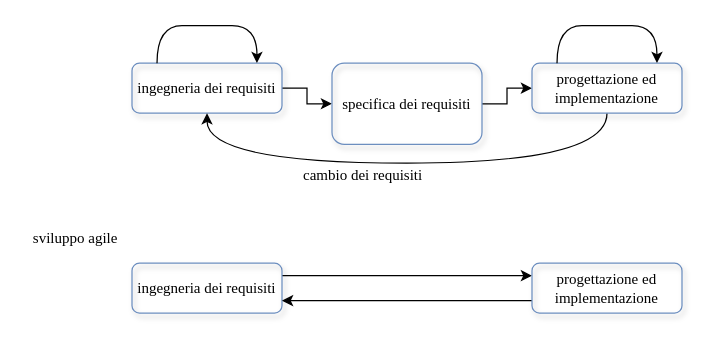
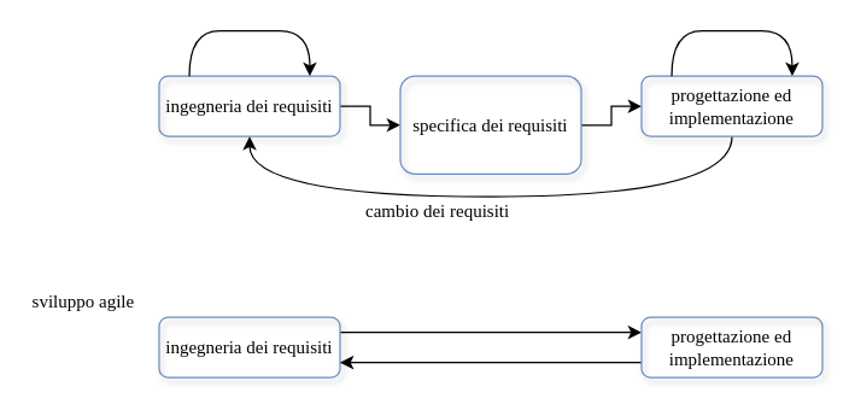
  <mxCell id="0" />
  <mxCell id="1" parent="0" />
  <mxCell id="2" style="edgeStyle=orthogonalEdgeStyle;rounded=0;orthogonalLoop=1;jettySize=auto;html=1;entryX=0;entryY=0.5;entryDx=0;entryDy=0;fontFamily=Times New Roman;" edge="1" parent="1" source="3" target="5"><mxGeometry relative="1" as="geometry" /></mxCell>
  <mxCell id="3" value="ingegneria dei requisiti" style="rounded=1;whiteSpace=wrap;html=1;fillColor=none;gradientColor=#7ea6e0;strokeColor=#6c8ebf;shadow=1;fontFamily=Times New Roman;" vertex="1" parent="1"><mxGeometry x="105" y="50" width="120" height="40" as="geometry" /></mxCell>
  <mxCell id="4" style="edgeStyle=orthogonalEdgeStyle;rounded=0;orthogonalLoop=1;jettySize=auto;html=1;entryX=0;entryY=0.5;entryDx=0;entryDy=0;fontFamily=Times New Roman;" edge="1" parent="1" source="5" target="7"><mxGeometry relative="1" as="geometry" /></mxCell>
  <mxCell id="5" value="specifica dei requisiti" style="rounded=1;whiteSpace=wrap;html=1;fillColor=none;gradientColor=#7ea6e0;strokeColor=#6c8ebf;shadow=1;fontFamily=Times New Roman;" vertex="1" parent="1"><mxGeometry x="265" y="50" width="120" height="65" as="geometry" /></mxCell>
  <mxCell id="6" style="edgeStyle=orthogonalEdgeStyle;rounded=0;orthogonalLoop=1;jettySize=auto;html=1;entryX=0.5;entryY=1;entryDx=0;entryDy=0;curved=1;fontFamily=Times New Roman;" edge="1" parent="1" source="7" target="3"><mxGeometry relative="1" as="geometry"><Array as="points"><mxPoint x="485" y="130" /><mxPoint x="165" y="130" /></Array></mxGeometry></mxCell>
  <mxCell id="7" value="progettazione ed implementazione" style="rounded=1;whiteSpace=wrap;html=1;fillColor=none;gradientColor=#7ea6e0;strokeColor=#6c8ebf;shadow=1;fontFamily=Times New Roman;" vertex="1" parent="1"><mxGeometry x="425" y="50" width="120" height="40" as="geometry" /></mxCell>
  <mxCell id="8" value="" style="endArrow=classic;html=1;rounded=0;entryX=0.833;entryY=0;entryDx=0;entryDy=0;entryPerimeter=0;curved=1;fontFamily=Times New Roman;" edge="1" parent="1" target="3"><mxGeometry width="50" height="50" relative="1" as="geometry"><mxPoint x="125" y="50" as="sourcePoint" /><mxPoint x="205" y="30" as="targetPoint" /><Array as="points"><mxPoint x="125" y="20" /><mxPoint x="165" y="20" /><mxPoint x="205" y="20" /></Array></mxGeometry></mxCell>
  <mxCell id="9" value="" style="endArrow=classic;html=1;rounded=0;entryX=0.833;entryY=0;entryDx=0;entryDy=0;entryPerimeter=0;curved=1;fontFamily=Times New Roman;" edge="1" parent="1"><mxGeometry width="50" height="50" relative="1" as="geometry"><mxPoint x="445" y="50" as="sourcePoint" /><mxPoint x="525" y="50" as="targetPoint" /><Array as="points"><mxPoint x="445" y="20" /><mxPoint x="485" y="20" /><mxPoint x="525" y="20" /></Array></mxGeometry></mxCell>
  <mxCell id="10" value="cambio dei requisiti" style="text;html=1;align=center;verticalAlign=middle;whiteSpace=wrap;rounded=0;fontFamily=Times New Roman;" vertex="1" parent="1"><mxGeometry x="230" y="130" width="120" height="20" as="geometry" /></mxCell>
  <mxCell id="11" style="edgeStyle=orthogonalEdgeStyle;rounded=0;orthogonalLoop=1;jettySize=auto;html=1;entryX=0;entryY=0.5;entryDx=0;entryDy=0;fontFamily=Times New Roman;" edge="1" parent="1"><mxGeometry relative="1" as="geometry"><mxPoint x="225" y="220" as="sourcePoint" /><mxPoint x="425" y="220" as="targetPoint" /></mxGeometry></mxCell>
  <mxCell id="12" value="ingegneria dei requisiti" style="rounded=1;whiteSpace=wrap;html=1;fillColor=none;gradientColor=#7ea6e0;strokeColor=#6c8ebf;shadow=1;fontFamily=Times New Roman;" vertex="1" parent="1"><mxGeometry x="105" y="210" width="120" height="40" as="geometry" /></mxCell>
  <mxCell id="13" style="edgeStyle=orthogonalEdgeStyle;rounded=0;orthogonalLoop=1;jettySize=auto;html=1;fontFamily=Times New Roman;" edge="1" parent="1"><mxGeometry relative="1" as="geometry"><mxPoint x="425" y="240" as="sourcePoint" /><mxPoint x="225" y="240" as="targetPoint" /></mxGeometry></mxCell>
  <mxCell id="14" value="progettazione ed implementazione" style="rounded=1;whiteSpace=wrap;html=1;fillColor=none;gradientColor=#7ea6e0;strokeColor=#6c8ebf;shadow=1;fontFamily=Times New Roman;" vertex="1" parent="1"><mxGeometry x="425" y="210" width="120" height="40" as="geometry" /></mxCell>
- <mxCell id="15" value="sviluppo agile" style="text;html=1;align=center;verticalAlign=middle;whiteSpace=wrap;rounded=0;fontFamily=Times New Roman;" vertex="1" parent="1"><mxGeometry x="20" y="180" width="80" height="20" as="geometry" /></mxCell>
+ <mxCell id="15" value="sviluppo agile" style="text;html=1;align=center;verticalAlign=middle;whiteSpace=wrap;rounded=0;fontFamily=Times New Roman;" vertex="1" parent="1"><mxGeometry x="15" y="190" width="80" height="20" as="geometry" /></mxCell>
